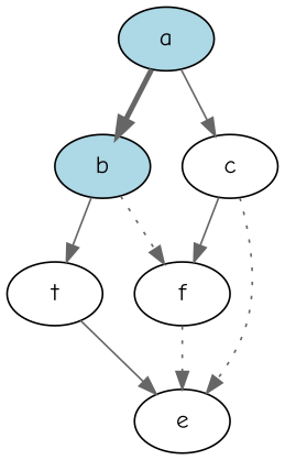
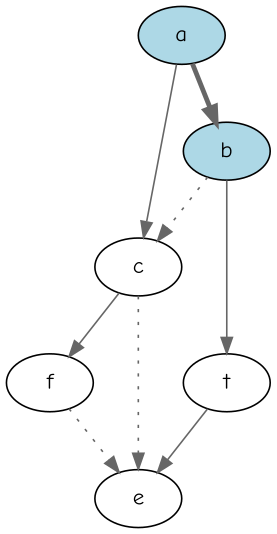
  digraph {
    fontname="Comic Neue"
    node [fontname="Comic Neue"]
    edge [color=gray40 fontname="Comic Neue" style=solid]
    a [fillcolor=lightblue style=filled]
    b [fillcolor=lightblue style=filled]
    c
    t
    f
    e
    a -> b [penwidth=3]
    a -> c
-   b -> f [style=dotted]
+   b -> c [style=dotted]
    b -> t
    c -> f
    c -> e [style=dotted]
    t -> e
    f -> e [style=dotted]
  }
